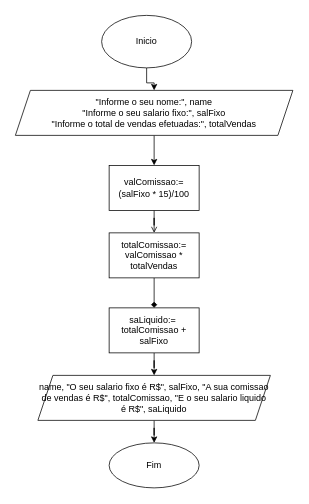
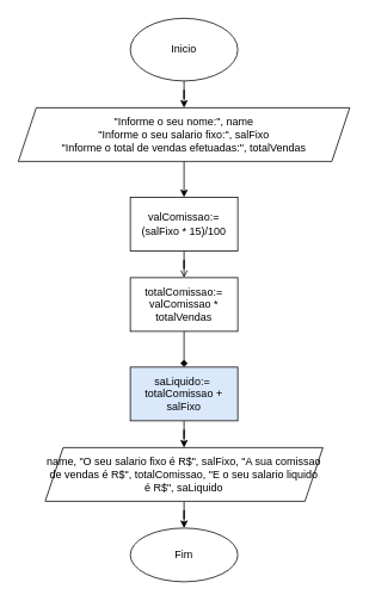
  <mxCell id="0" />
  <mxCell id="1" parent="0" />
  <mxCell id="2" value="" style="edgeStyle=orthogonalEdgeStyle;rounded=0;orthogonalLoop=1;jettySize=auto;html=1;" edge="1" parent="1" source="3" target="5"><mxGeometry relative="1" as="geometry" /></mxCell>
- <mxCell id="3" value="Inicio" style="ellipse;whiteSpace=wrap;html=1;" vertex="1" parent="1"><mxGeometry x="135" y="20" width="120" height="70" as="geometry" /></mxCell>
+ <mxCell id="3" value="Inicio" style="ellipse;whiteSpace=wrap;html=1;" vertex="1" parent="1"><mxGeometry x="145" y="20" width="120" height="70" as="geometry" /></mxCell>
  <mxCell id="4" value="" style="edgeStyle=orthogonalEdgeStyle;rounded=0;orthogonalLoop=1;jettySize=auto;html=1;" edge="1" parent="1" source="5" target="9"><mxGeometry relative="1" as="geometry" /></mxCell>
  <mxCell id="5" value="&quot;Informe o seu nome:&quot;, name&lt;br&gt;&quot;Informe o seu salario fixo:&quot;, salFixo&lt;br&gt;&quot;Informe o total de vendas efetuadas:&quot;, totalVendas" style="shape=parallelogram;perimeter=parallelogramPerimeter;whiteSpace=wrap;html=1;fixedSize=1;" vertex="1" parent="1"><mxGeometry x="20" y="120" width="370" height="60" as="geometry" /></mxCell>
  <mxCell id="6" value="" style="edgeStyle=orthogonalEdgeStyle;rounded=0;orthogonalLoop=1;jettySize=auto;html=1;" edge="1" parent="1" source="7" target="11"><mxGeometry relative="1" as="geometry" /></mxCell>
- <mxCell id="7" value="saLiquido:=&amp;nbsp; totalComissao + salFixo" style="rounded=0;whiteSpace=wrap;html=1;" vertex="1" parent="1"><mxGeometry x="145" y="410" width="120" height="60" as="geometry" /></mxCell>
+ <mxCell id="7" value="saLiquido:=&amp;nbsp; totalComissao + salFixo" style="rounded=0;whiteSpace=wrap;html=1;fillColor=#dae8fc;" vertex="1" parent="1"><mxGeometry x="145" y="410" width="120" height="60" as="geometry" /></mxCell>
  <mxCell id="8" value="" style="edgeStyle=orthogonalEdgeStyle;rounded=0;orthogonalLoop=1;jettySize=auto;html=1;endArrow=open;" edge="1" parent="1" source="9" target="13"><mxGeometry relative="1" as="geometry" /></mxCell>
  <mxCell id="9" value="valComissao:= (salFixo * 15)/100" style="rounded=0;whiteSpace=wrap;html=1;" vertex="1" parent="1"><mxGeometry x="145" y="220" width="120" height="60" as="geometry" /></mxCell>
  <mxCell id="10" value="" style="edgeStyle=orthogonalEdgeStyle;rounded=0;orthogonalLoop=1;jettySize=auto;html=1;" edge="1" parent="1" source="11" target="15"><mxGeometry relative="1" as="geometry" /></mxCell>
  <mxCell id="11" value="name, &quot;O seu salario fixo é R$&quot;, salFixo, &quot;A sua comissao de vendas é R$&quot;, totalComissao, &quot;E o seu salario liquido é R$&quot;, saLiquido" style="shape=parallelogram;perimeter=parallelogramPerimeter;whiteSpace=wrap;html=1;fixedSize=1;" vertex="1" parent="1"><mxGeometry x="50" y="500" width="310" height="60" as="geometry" /></mxCell>
  <mxCell id="12" value="" style="edgeStyle=orthogonalEdgeStyle;rounded=0;orthogonalLoop=1;jettySize=auto;html=1;endArrow=diamond;" edge="1" parent="1" source="13" target="7"><mxGeometry relative="1" as="geometry" /></mxCell>
  <mxCell id="13" value="totalComissao:= valComissao * totalVendas" style="rounded=0;whiteSpace=wrap;html=1;" vertex="1" parent="1"><mxGeometry x="145" y="310" width="120" height="60" as="geometry" /></mxCell>
  <mxCell id="14" style="edgeStyle=orthogonalEdgeStyle;rounded=0;orthogonalLoop=1;jettySize=auto;html=1;exitX=0.5;exitY=1;exitDx=0;exitDy=0;" edge="1" parent="1" source="5" target="5"><mxGeometry relative="1" as="geometry" /></mxCell>
  <mxCell id="15" value="Fim" style="ellipse;whiteSpace=wrap;html=1;" vertex="1" parent="1"><mxGeometry x="145" y="590" width="120" height="60" as="geometry" /></mxCell>
